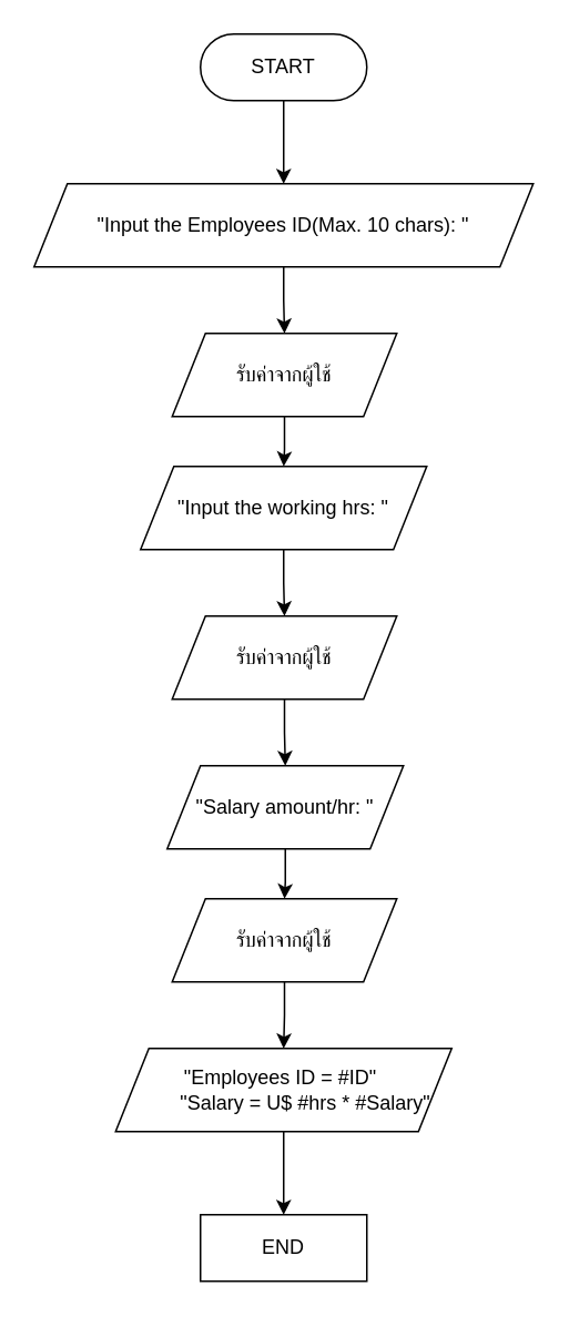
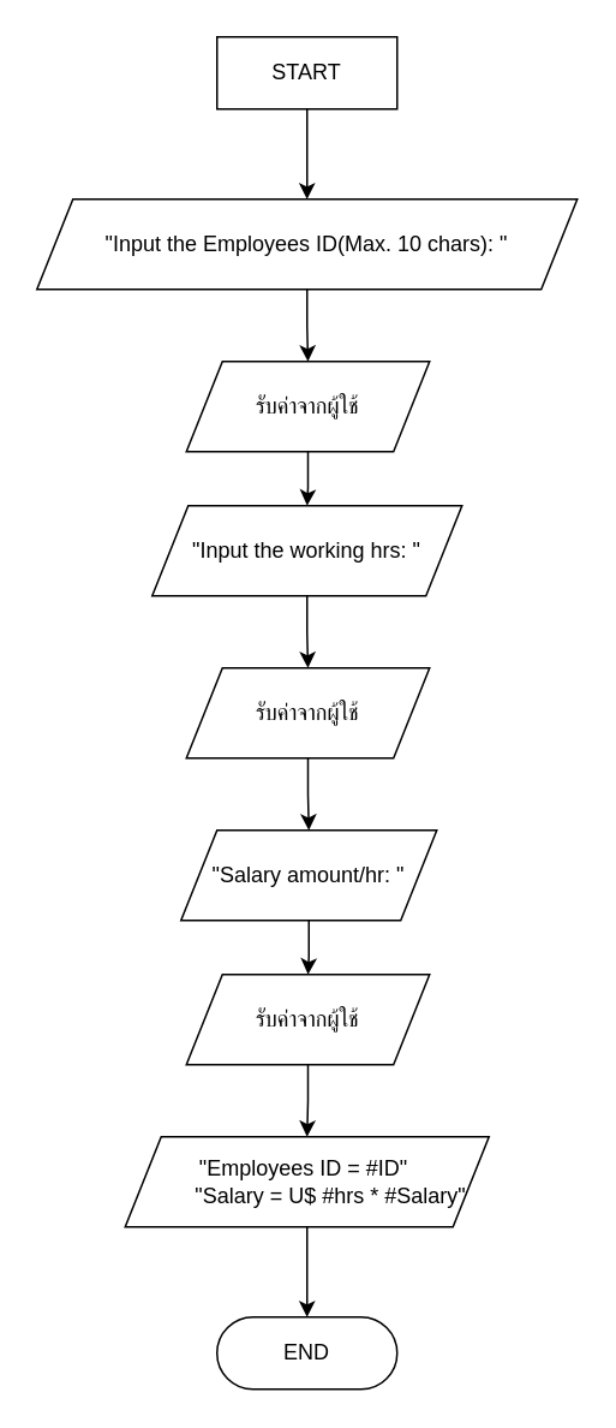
  <mxCell id="0" />
  <mxCell id="1" parent="0" />
  <mxCell id="2" style="edgeStyle=orthogonalEdgeStyle;rounded=0;orthogonalLoop=1;jettySize=auto;html=1;entryX=0.5;entryY=0;entryDx=0;entryDy=0;" edge="1" parent="1" source="3" target="5"><mxGeometry relative="1" as="geometry" /></mxCell>
- <mxCell id="3" value="START" style="rounded=1;whiteSpace=wrap;html=1;arcSize=50;" vertex="1" parent="1"><mxGeometry x="120" y="20" width="100" height="40" as="geometry" /></mxCell>
+ <mxCell id="3" value="START" style="whiteSpace=wrap;html=1;arcSize=50;rounded=0;" vertex="1" parent="1"><mxGeometry x="120" y="20" width="100" height="40" as="geometry" /></mxCell>
  <mxCell id="4" value="" style="edgeStyle=orthogonalEdgeStyle;rounded=0;orthogonalLoop=1;jettySize=auto;html=1;" edge="1" parent="1" source="5" target="7"><mxGeometry relative="1" as="geometry" /></mxCell>
  <mxCell id="5" value="&quot;Input the Employees ID(Max. 10 chars): &quot;" style="shape=parallelogram;perimeter=parallelogramPerimeter;whiteSpace=wrap;html=1;fixedSize=1;" vertex="1" parent="1"><mxGeometry x="20" y="110" width="300" height="50" as="geometry" /></mxCell>
  <mxCell id="6" value="" style="edgeStyle=orthogonalEdgeStyle;rounded=0;orthogonalLoop=1;jettySize=auto;html=1;" edge="1" parent="1" source="7" target="9"><mxGeometry relative="1" as="geometry" /></mxCell>
  <mxCell id="7" value="รับค่าจากผู้ใช้" style="shape=parallelogram;perimeter=parallelogramPerimeter;whiteSpace=wrap;html=1;fixedSize=1;" vertex="1" parent="1"><mxGeometry x="103" y="200" width="135" height="50" as="geometry" /></mxCell>
  <mxCell id="8" style="edgeStyle=orthogonalEdgeStyle;rounded=0;orthogonalLoop=1;jettySize=auto;html=1;entryX=0.5;entryY=0;entryDx=0;entryDy=0;" edge="1" parent="1" source="9" target="11"><mxGeometry relative="1" as="geometry" /></mxCell>
  <mxCell id="9" value="&quot;Input the working hrs: &quot;" style="shape=parallelogram;perimeter=parallelogramPerimeter;whiteSpace=wrap;html=1;fixedSize=1;" vertex="1" parent="1"><mxGeometry x="84" y="280" width="172" height="50" as="geometry" /></mxCell>
  <mxCell id="10" value="" style="edgeStyle=orthogonalEdgeStyle;rounded=0;orthogonalLoop=1;jettySize=auto;html=1;" edge="1" parent="1" source="11" target="13"><mxGeometry relative="1" as="geometry" /></mxCell>
  <mxCell id="11" value="รับค่าจากผู้ใช้" style="shape=parallelogram;perimeter=parallelogramPerimeter;whiteSpace=wrap;html=1;fixedSize=1;" vertex="1" parent="1"><mxGeometry x="103" y="370" width="135" height="50" as="geometry" /></mxCell>
  <mxCell id="12" style="edgeStyle=orthogonalEdgeStyle;rounded=0;orthogonalLoop=1;jettySize=auto;html=1;entryX=0.5;entryY=0;entryDx=0;entryDy=0;" edge="1" parent="1" source="13" target="15"><mxGeometry relative="1" as="geometry" /></mxCell>
  <mxCell id="13" value="&quot;Salary amount/hr: &quot;" style="shape=parallelogram;perimeter=parallelogramPerimeter;whiteSpace=wrap;html=1;fixedSize=1;" vertex="1" parent="1"><mxGeometry x="100" y="460" width="142" height="50" as="geometry" /></mxCell>
  <mxCell id="14" style="edgeStyle=orthogonalEdgeStyle;rounded=0;orthogonalLoop=1;jettySize=auto;html=1;entryX=0.5;entryY=0;entryDx=0;entryDy=0;" edge="1" parent="1" source="15" target="17"><mxGeometry relative="1" as="geometry" /></mxCell>
  <mxCell id="15" value="รับค่าจากผู้ใช้" style="shape=parallelogram;perimeter=parallelogramPerimeter;whiteSpace=wrap;html=1;fixedSize=1;" vertex="1" parent="1"><mxGeometry x="103" y="540" width="135" height="50" as="geometry" /></mxCell>
  <mxCell id="16" value="" style="edgeStyle=orthogonalEdgeStyle;rounded=0;orthogonalLoop=1;jettySize=auto;html=1;" edge="1" parent="1" source="17" target="18"><mxGeometry relative="1" as="geometry" /></mxCell>
  <mxCell id="17" value="&lt;div&gt;&quot;Employees ID = #ID&quot;&amp;nbsp;&lt;/div&gt;&lt;div&gt;&amp;nbsp; &amp;nbsp; &amp;nbsp; &amp;nbsp; &quot;Salary = U$ #hrs * #Salary&quot;&lt;/div&gt;" style="shape=parallelogram;perimeter=parallelogramPerimeter;whiteSpace=wrap;html=1;fixedSize=1;" vertex="1" parent="1"><mxGeometry x="69" y="630" width="202" height="50" as="geometry" /></mxCell>
- <mxCell id="18" value="END" style="whiteSpace=wrap;html=1;arcSize=50;rounded=0;" vertex="1" parent="1"><mxGeometry x="120" y="730" width="100" height="40" as="geometry" /></mxCell>
+ <mxCell id="18" value="END" style="rounded=1;whiteSpace=wrap;html=1;arcSize=50;" vertex="1" parent="1"><mxGeometry x="120" y="730" width="100" height="40" as="geometry" /></mxCell>
